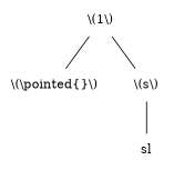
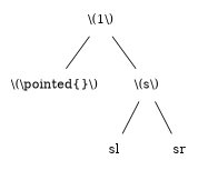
  graph {
    splines=false
    node [shape=none]
    n1 [label="\\(1\\)"]
    n2 [label="\\(\\pointed{}\\)"]
    n3 [label="\\(s\\)"]
    sl
+   sr
    n1 -- n2
    n1 -- n3
    n3 -- sl
+   n3 -- sr
  }
